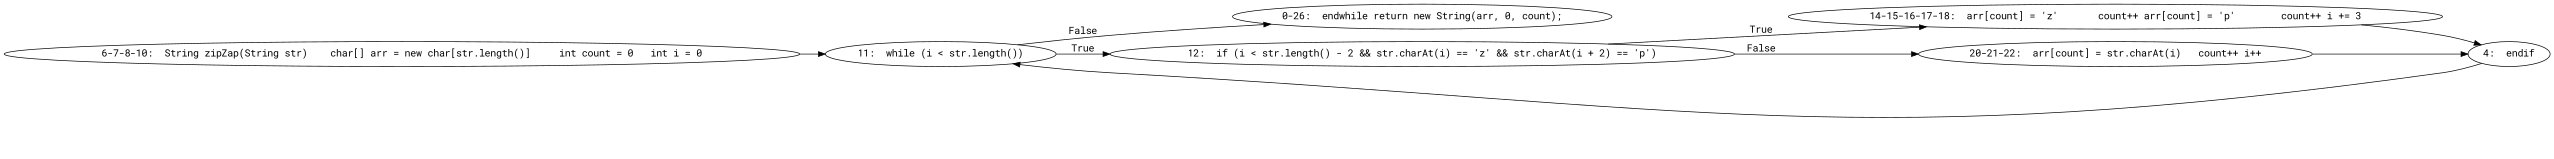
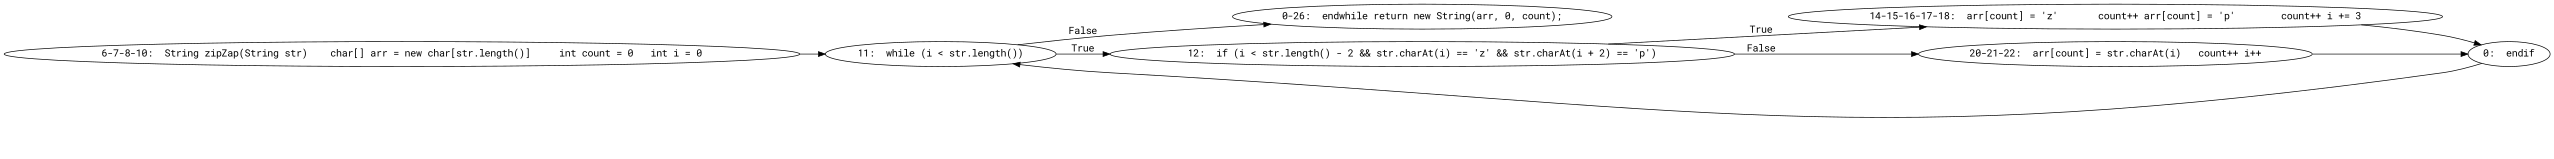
  digraph {
    rankdir=LR
    fontname="Roboto Mono"
    node [fontname="Roboto Mono"]
    edge [fontname="Roboto Mono"]
    n1 [label="6-7-8-10:  String zipZap(String str)	char[] arr = new char[str.length()]	int count = 0	int i = 0"]
    n2 [label="11:  while (i < str.length())"]
    n3 [label="0-26:  endwhile	return new String(arr, 0, count);"]
    n4 [label="12:  if (i < str.length() - 2 && str.charAt(i) == 'z' && str.charAt(i + 2) == 'p')"]
    n5 [label="14-15-16-17-18:  arr[count] = 'z'	count++	arr[count] = 'p'	count++	i += 3"]
    n6 [label="20-21-22:  arr[count] = str.charAt(i)	count++	i++"]
-   n7 [label="4:  endif"]
+   n7 [label="0:  endif"]
    n1 -> n2
    n2 -> n3 [label=False]
    n2 -> n4 [label=True]
    n4 -> n5 [label=True]
    n4 -> n6 [label=False]
    n5 -> n7
    n6 -> n7
    n7 -> n2
  }
